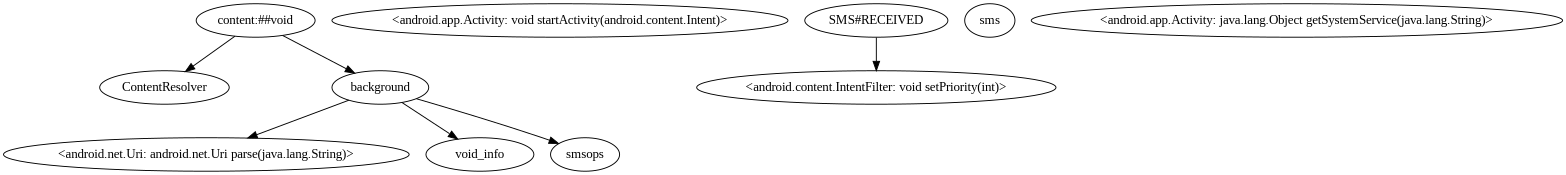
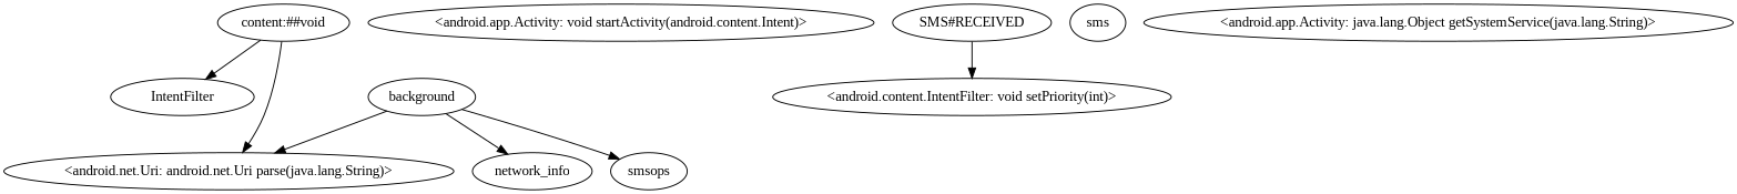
  strict digraph {
    fontname="Liberation Serif"
    "graph"="{}"
    node [domain=library fontname="Liberation Serif" type=SENSITIVE_METHOD]
    edge [deps=DATAFLOW fontname="Liberation Serif" type=DEP]
-   ContentResolver [type=merged]
+   ContentResolver [type=merged label=IntentFilter]
    n2 [label="content:##void" type=CONST_STRING]
    "<android.net.Uri: android.net.Uri parse(java.lang.String)>"
-   network_info [type=merged label=void_info]
+   network_info [type=merged]
    "<android.app.Activity: void startActivity(android.content.Intent)>"
    "SMS#RECEIVED" [type=CONST_STRING]
    "<android.content.IntentFilter: void setPriority(int)>"
    n8 [label=sms type=merged]
    "<android.app.Activity: java.lang.Object getSystemService(java.lang.String)>"
    background [type=entrypoint]
    smsops
    n2 -> ContentResolver
-   n2 -> background
+   n2 -> "<android.net.Uri: android.net.Uri parse(java.lang.String)>"
    "SMS#RECEIVED" -> "<android.content.IntentFilter: void setPriority(int)>"
    background -> "<android.net.Uri: android.net.Uri parse(java.lang.String)>" [deps="FROM_SENSITIVE_PARENT_TO_SENSITIVE_API-CALL"]
    background -> network_info [deps="FROM_SENSITIVE_PARENT_TO_SENSITIVE_API-CALL-DOMINATE"]
    background -> smsops [deps="FROM_SENSITIVE_PARENT_TO_SENSITIVE_API-CALL"]
  }
